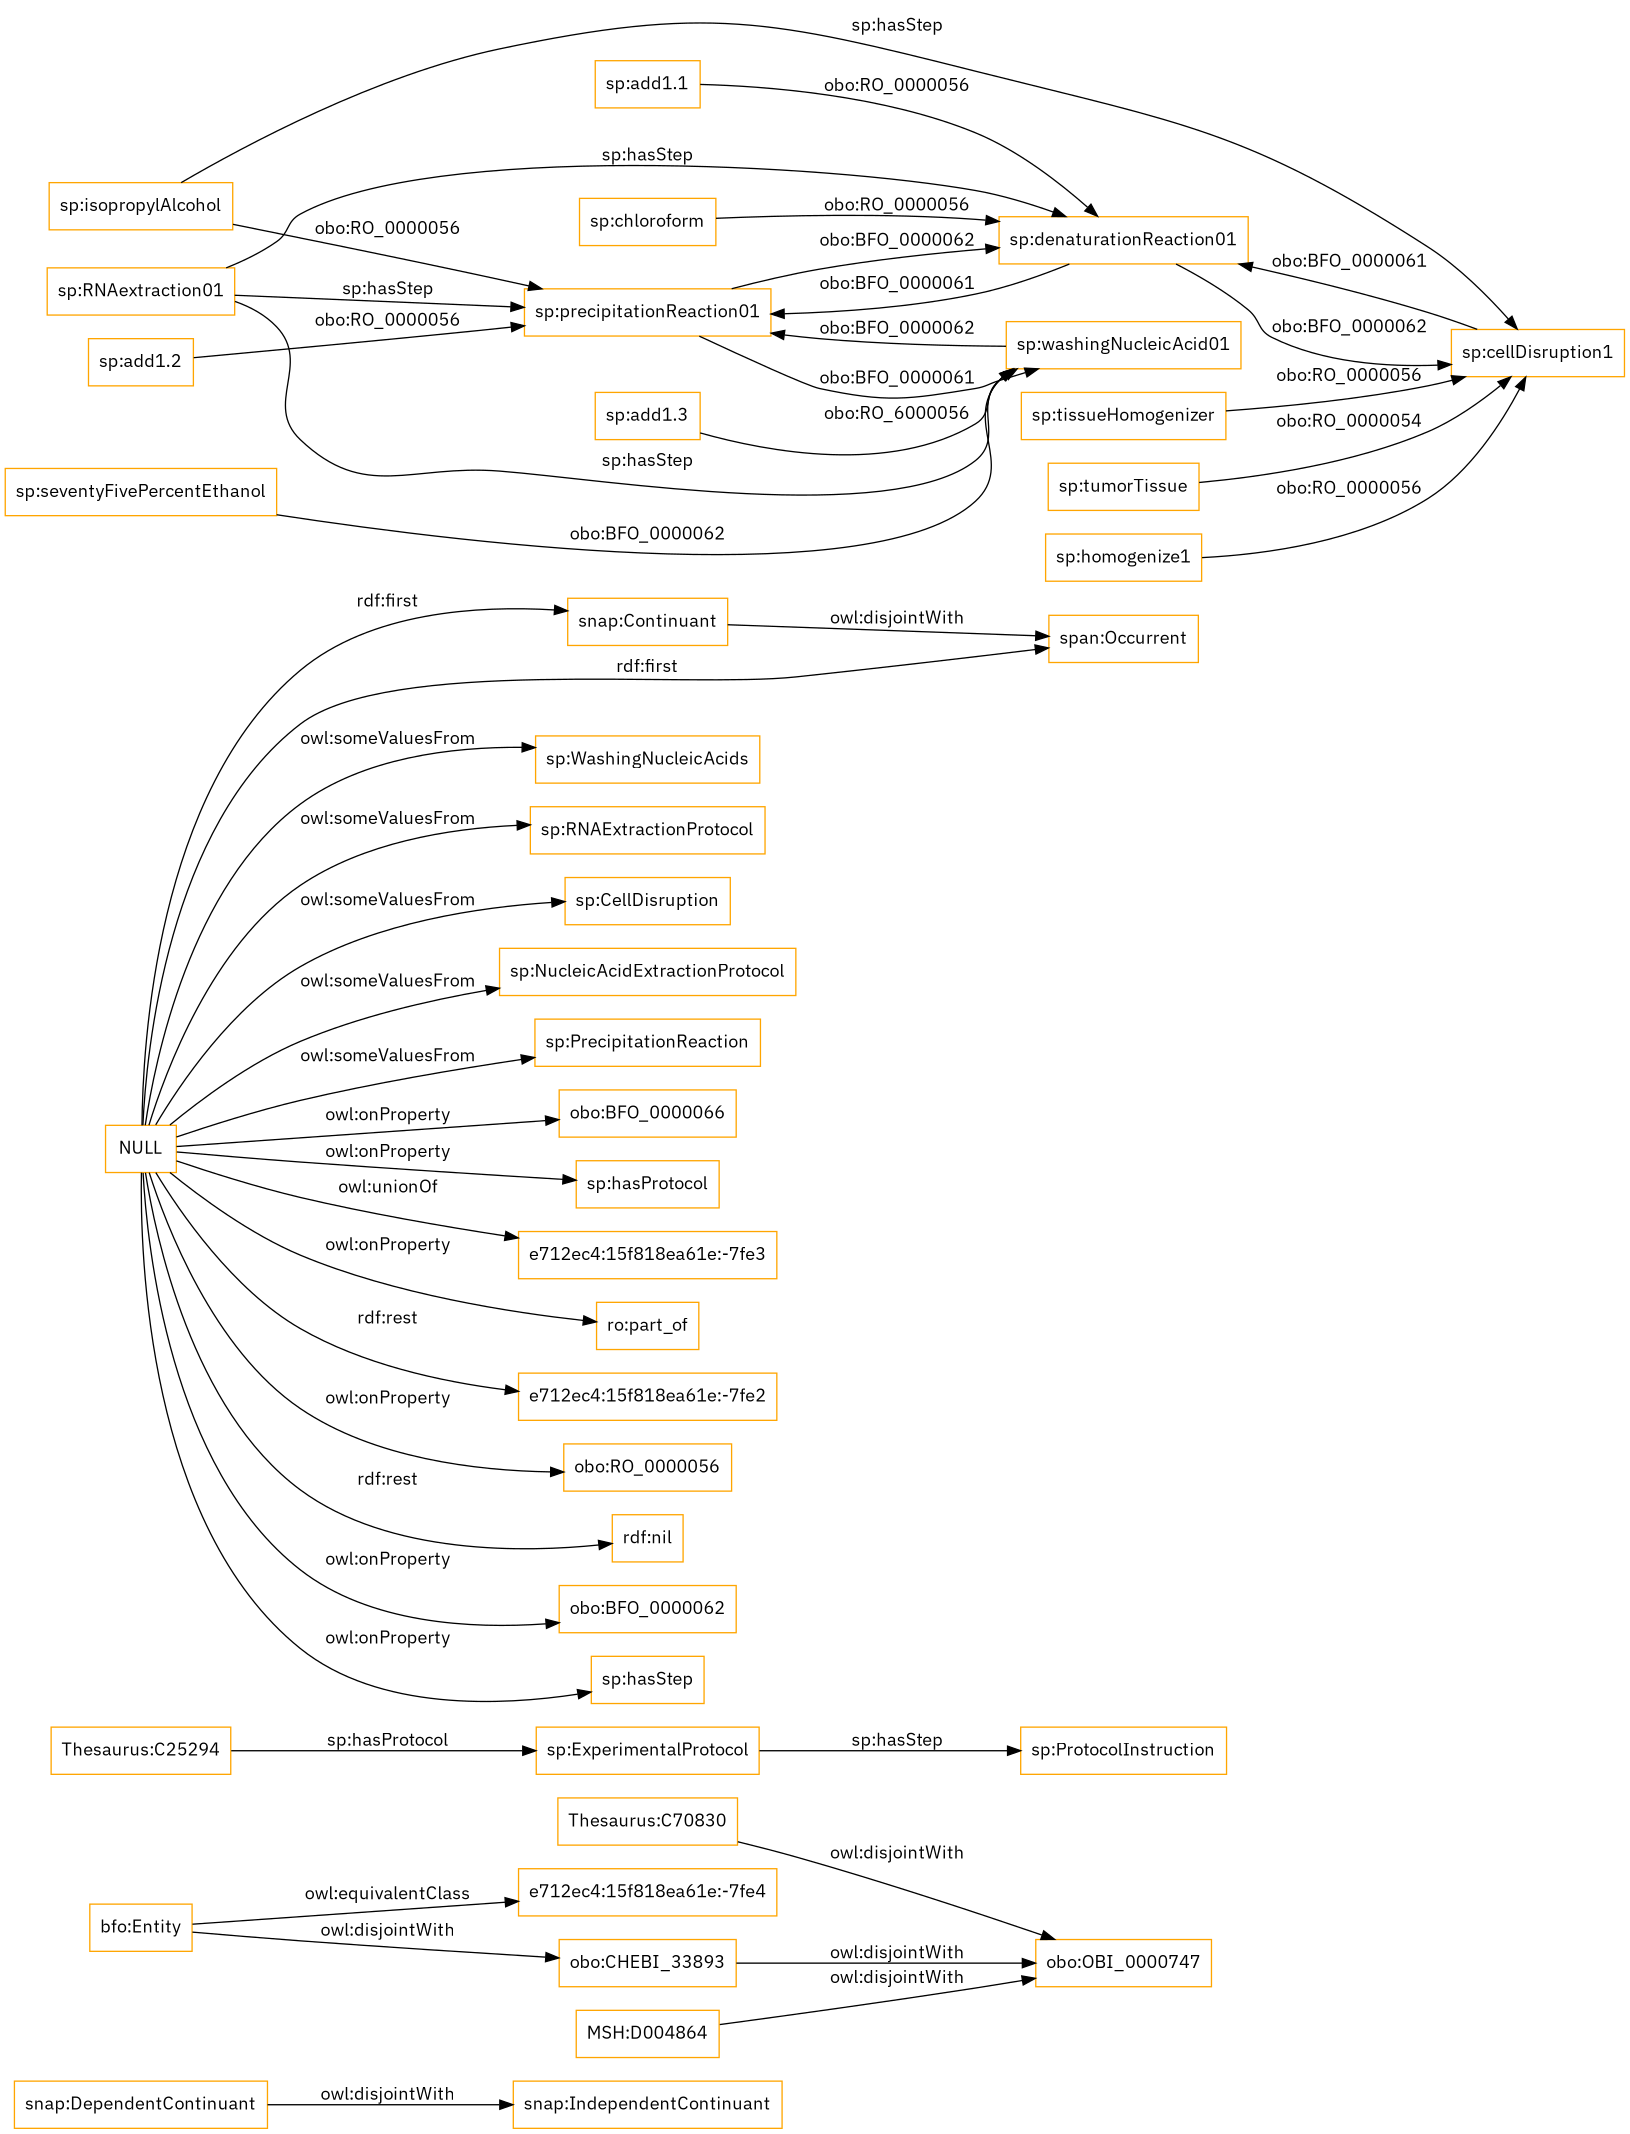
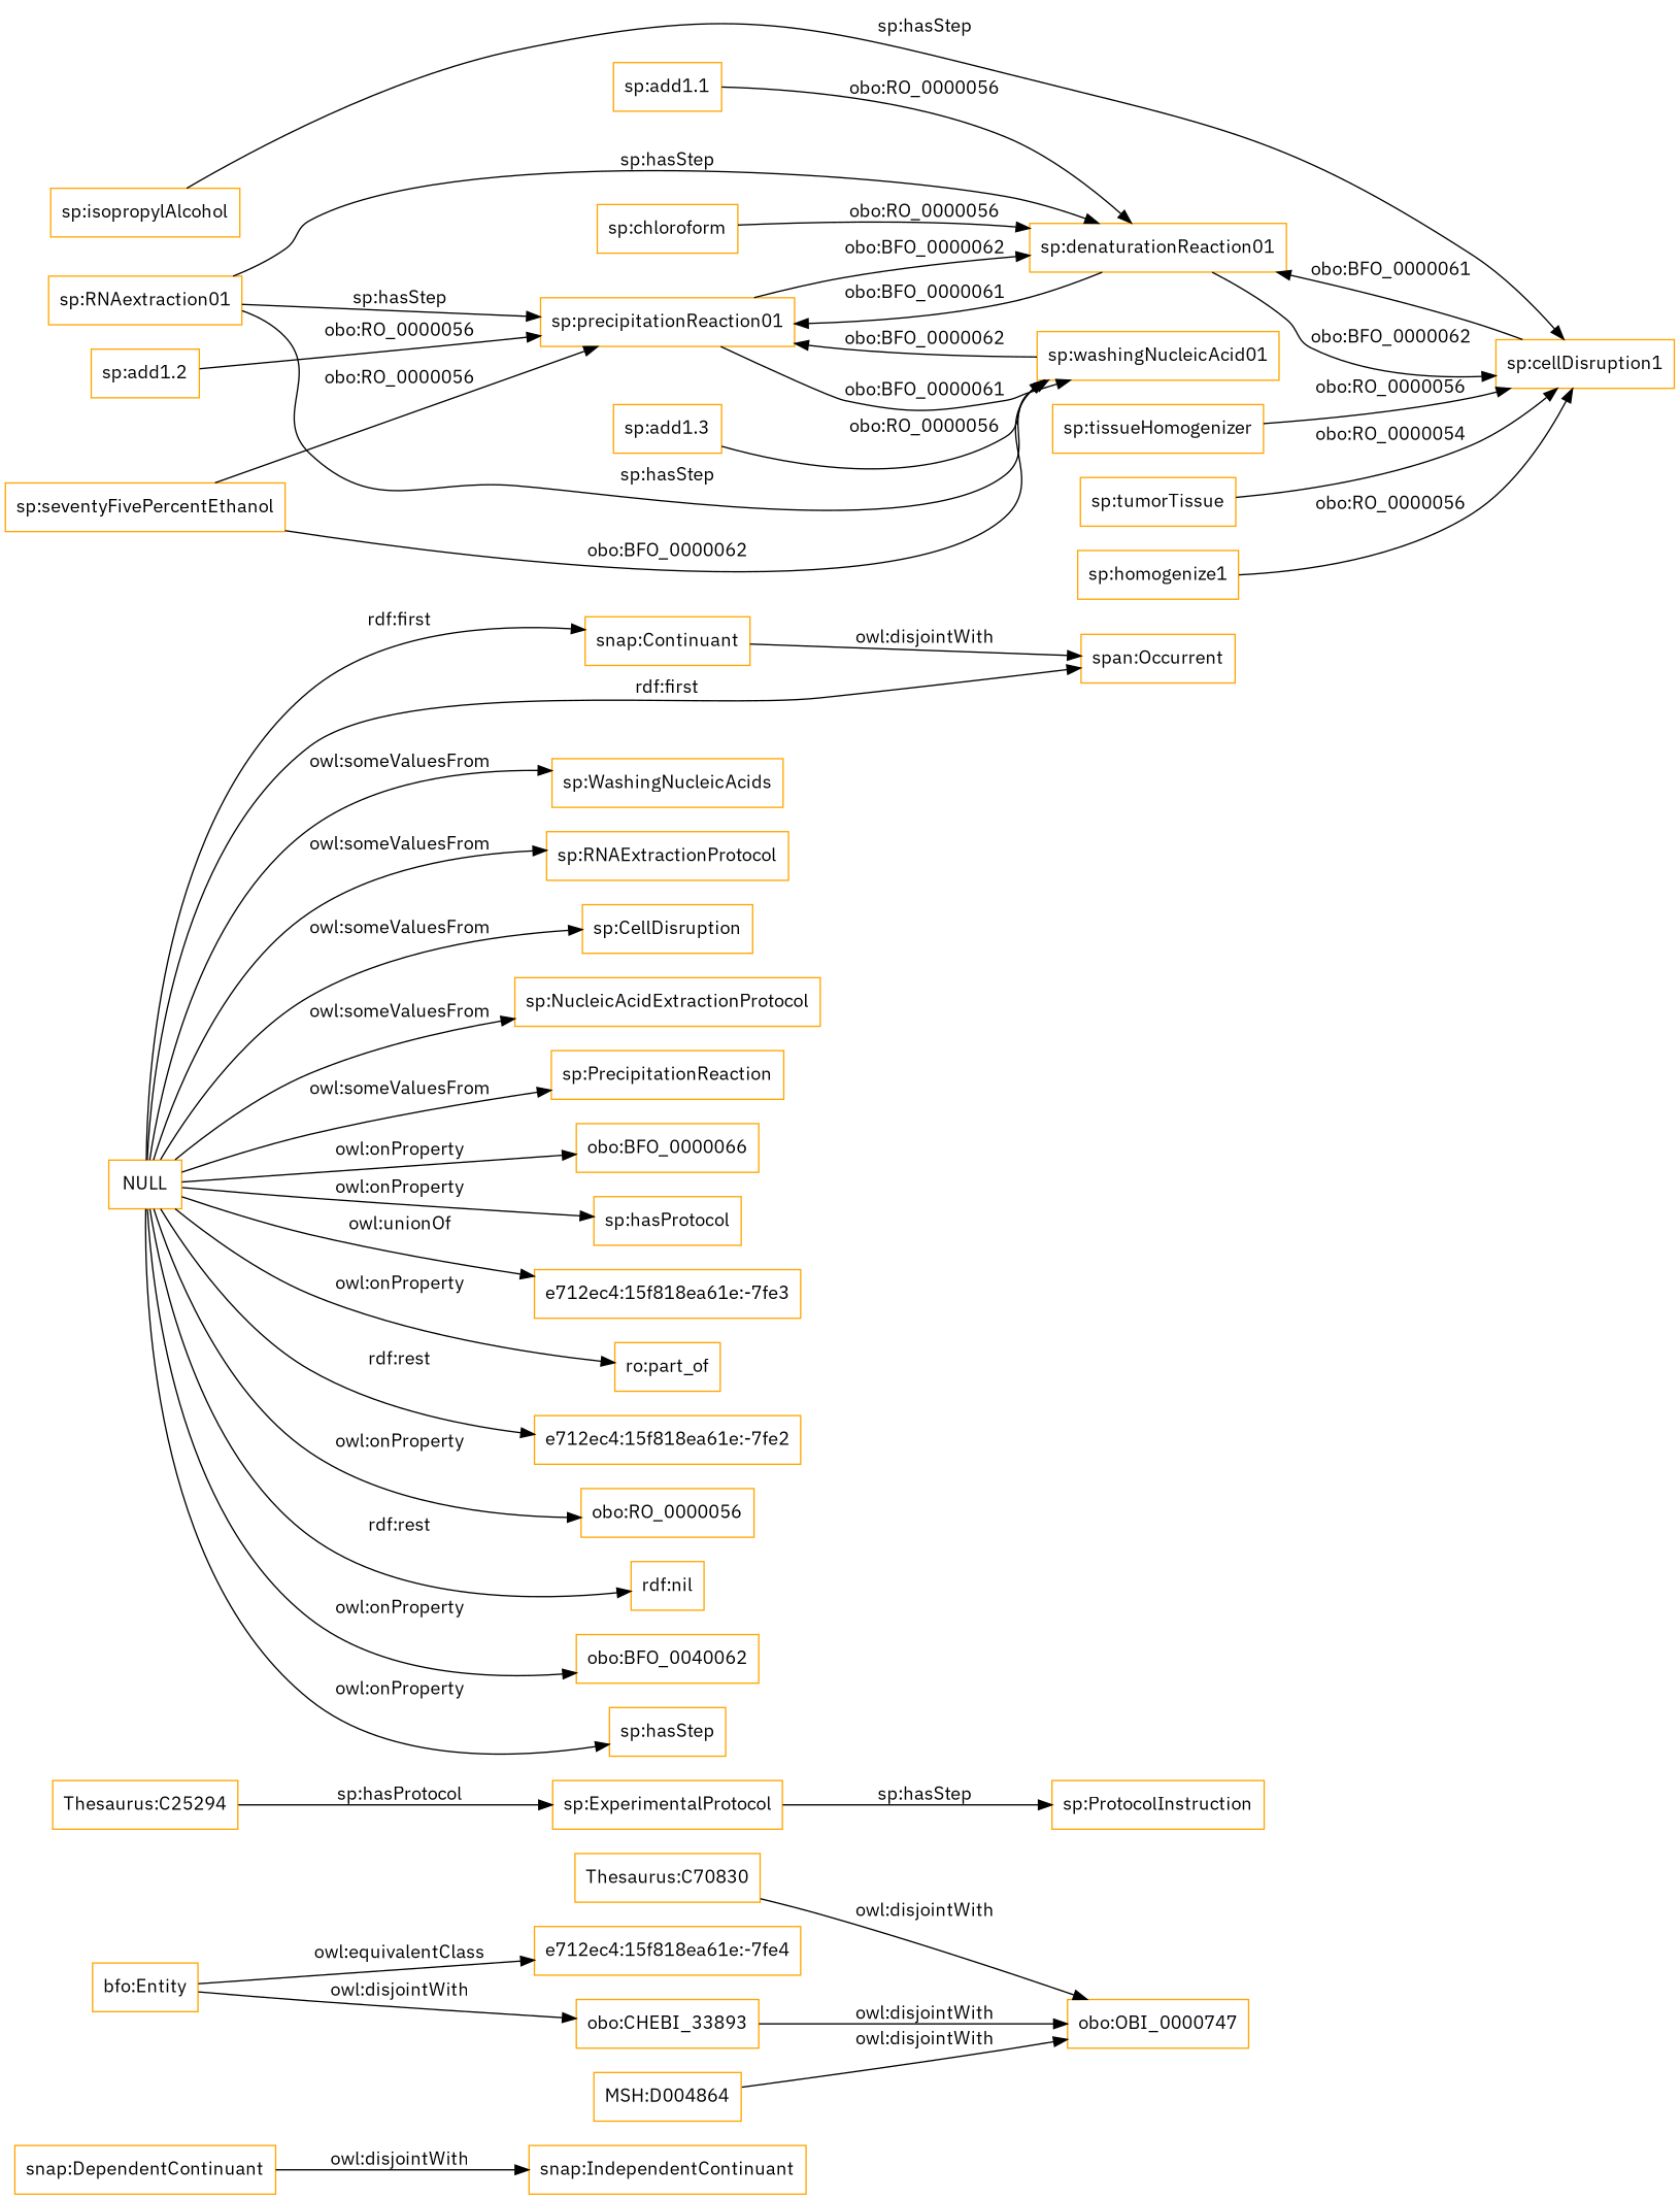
  digraph {
    fontname="IBM Plex Sans"
    rankdir=LR
    node [color=orange fontname="IBM Plex Sans" shape=rectangle]
    edge [fontname="IBM Plex Sans"]
    "snap:DependentContinuant"
    "snap:IndependentContinuant"
    "Thesaurus:C70830"
    "obo:OBI_0000747"
    "bfo:Entity"
    "e712ec4:15f818ea61e:-7fe4"
    "obo:CHEBI_33893"
    "sp:ExperimentalProtocol"
    "sp:ProtocolInstruction"
    "Thesaurus:C25294"
    "snap:Continuant"
    "span:Occurrent"
    "MSH:D004864"
    NULL
    "sp:WashingNucleicAcids"
    "sp:RNAExtractionProtocol"
    "sp:CellDisruption"
    "sp:NucleicAcidExtractionProtocol"
    "sp:PrecipitationReaction"
    n20 [label="obo:BFO_0000066"]
    "sp:hasProtocol"
    "e712ec4:15f818ea61e:-7fe3"
    "ro:part_of"
    "e712ec4:15f818ea61e:-7fe2"
    "obo:RO_0000056"
    "rdf:nil"
-   "obo:BFO_0000062"
+   "obo:BFO_0000062" [label="obo:BFO_0040062"]
    "sp:hasStep"
    "sp:isopropylAlcohol"
    "sp:precipitationReaction01"
    "sp:cellDisruption1"
    "sp:washingNucleicAcid01"
    "sp:denaturationReaction01"
    "sp:tissueHomogenizer"
    "sp:add1.3"
    "sp:tumorTissue"
    "sp:add1.2"
    "sp:homogenize1"
    "sp:seventyFivePercentEthanol"
    "sp:add1.1"
    "sp:chloroform"
    "sp:RNAextraction01"
    "snap:DependentContinuant" -> "snap:IndependentContinuant" [label="owl:disjointWith"]
    "Thesaurus:C70830" -> "obo:OBI_0000747" [label="owl:disjointWith"]
    "bfo:Entity" -> "e712ec4:15f818ea61e:-7fe4" [label="owl:equivalentClass"]
    "bfo:Entity" -> "obo:CHEBI_33893" [label="owl:disjointWith"]
    "obo:CHEBI_33893" -> "obo:OBI_0000747" [label="owl:disjointWith"]
    "sp:ExperimentalProtocol" -> "sp:ProtocolInstruction" [label="sp:hasStep"]
    "Thesaurus:C25294" -> "sp:ExperimentalProtocol" [label="sp:hasProtocol"]
    "snap:Continuant" -> "span:Occurrent" [label="owl:disjointWith"]
    "MSH:D004864" -> "obo:OBI_0000747" [label="owl:disjointWith"]
    NULL -> "snap:Continuant" [label="rdf:first"]
    NULL -> "span:Occurrent" [label="rdf:first"]
    NULL -> "sp:WashingNucleicAcids" [label="owl:someValuesFrom"]
    NULL -> "sp:RNAExtractionProtocol" [label="owl:someValuesFrom"]
    NULL -> "sp:CellDisruption" [label="owl:someValuesFrom"]
    NULL -> "sp:NucleicAcidExtractionProtocol" [label="owl:someValuesFrom"]
    NULL -> "sp:PrecipitationReaction" [label="owl:someValuesFrom"]
    NULL -> n20 [label="owl:onProperty"]
    NULL -> "sp:hasProtocol" [label="owl:onProperty"]
    NULL -> "e712ec4:15f818ea61e:-7fe3" [label="owl:unionOf"]
    NULL -> "ro:part_of" [label="owl:onProperty"]
    NULL -> "e712ec4:15f818ea61e:-7fe2" [label="rdf:rest"]
    NULL -> "obo:RO_0000056" [label="owl:onProperty"]
    NULL -> "rdf:nil" [label="rdf:rest"]
    NULL -> "obo:BFO_0000062" [label="owl:onProperty"]
    NULL -> "sp:hasStep" [label="owl:onProperty"]
-   "sp:isopropylAlcohol" -> "sp:precipitationReaction01" [label="obo:RO_0000056"]
+   "sp:seventyFivePercentEthanol" -> "sp:precipitationReaction01" [label="obo:RO_0000056"]
    "sp:isopropylAlcohol" -> "sp:cellDisruption1" [label="sp:hasStep"]
    "sp:precipitationReaction01" -> "sp:washingNucleicAcid01" [label="obo:BFO_0000061"]
    "sp:precipitationReaction01" -> "sp:denaturationReaction01" [label="obo:BFO_0000062"]
    "sp:cellDisruption1" -> "sp:denaturationReaction01" [label="obo:BFO_0000061"]
    "sp:washingNucleicAcid01" -> "sp:precipitationReaction01" [label="obo:BFO_0000062"]
    "sp:denaturationReaction01" -> "sp:precipitationReaction01" [label="obo:BFO_0000061"]
    "sp:denaturationReaction01" -> "sp:cellDisruption1" [label="obo:BFO_0000062"]
    "sp:tissueHomogenizer" -> "sp:cellDisruption1" [label="obo:RO_0000056"]
-   "sp:add1.3" -> "sp:washingNucleicAcid01" [label="obo:RO_6000056"]
+   "sp:add1.3" -> "sp:washingNucleicAcid01" [label="obo:RO_0000056"]
    "sp:tumorTissue" -> "sp:cellDisruption1" [label="obo:RO_0000054"]
    "sp:add1.2" -> "sp:precipitationReaction01" [label="obo:RO_0000056"]
    "sp:homogenize1" -> "sp:cellDisruption1" [label="obo:RO_0000056"]
    "sp:seventyFivePercentEthanol" -> "sp:washingNucleicAcid01" [label="obo:BFO_0000062"]
    "sp:add1.1" -> "sp:denaturationReaction01" [label="obo:RO_0000056"]
    "sp:chloroform" -> "sp:denaturationReaction01" [label="obo:RO_0000056"]
    "sp:RNAextraction01" -> "sp:precipitationReaction01" [label="sp:hasStep"]
    "sp:RNAextraction01" -> "sp:washingNucleicAcid01" [label="sp:hasStep"]
    "sp:RNAextraction01" -> "sp:denaturationReaction01" [label="sp:hasStep"]
  }
